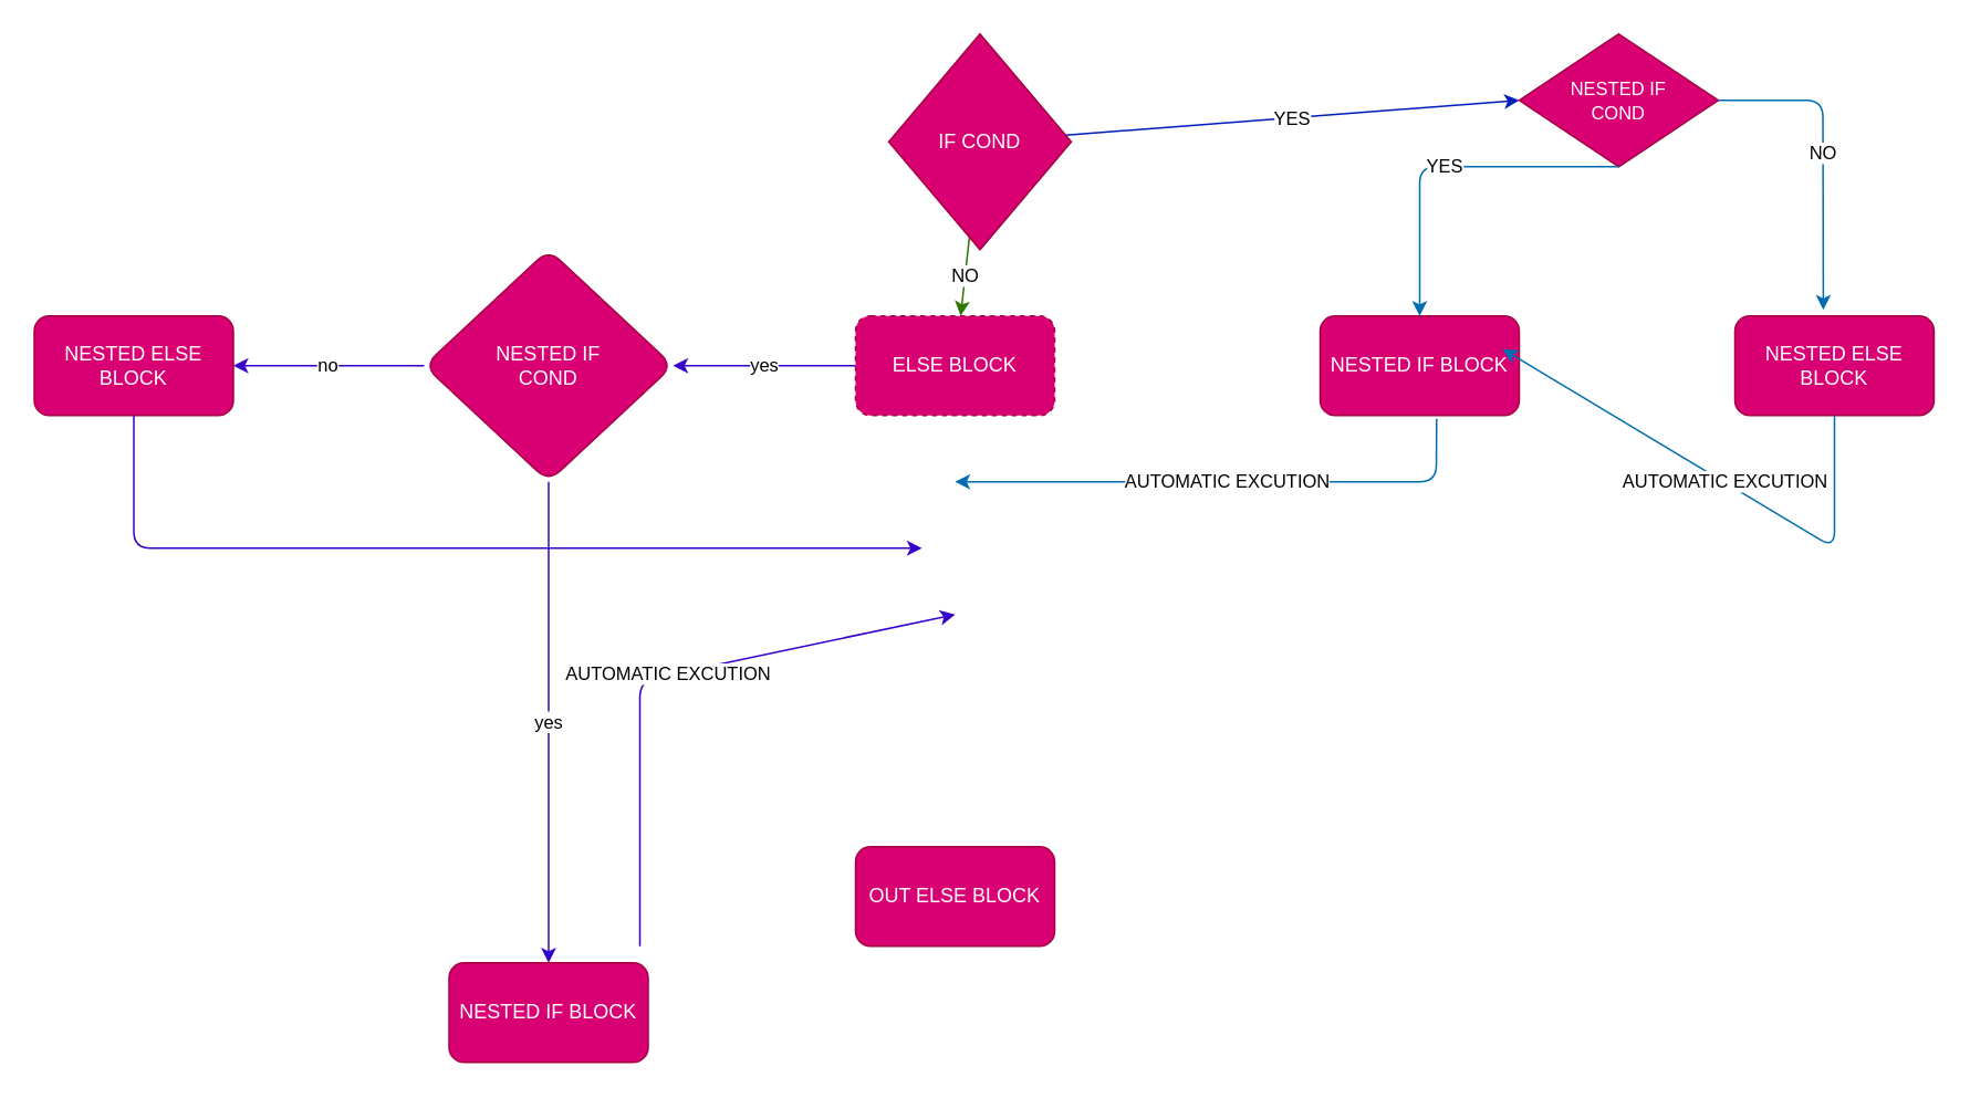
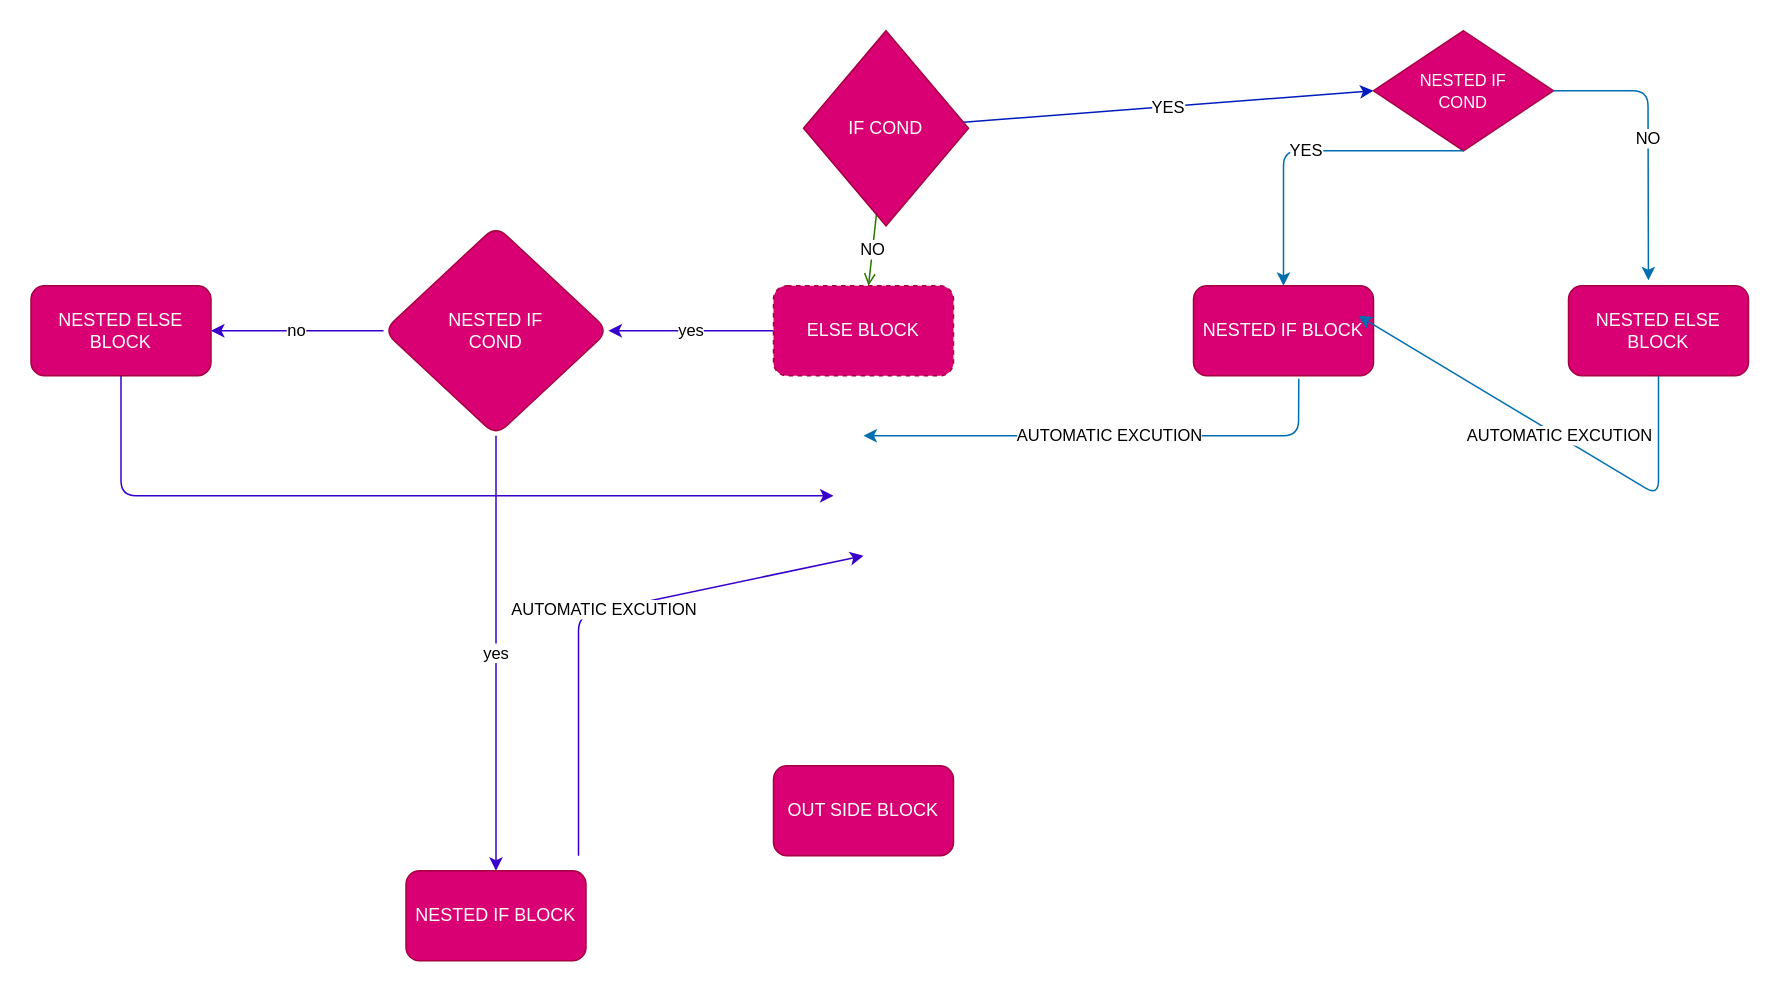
  <mxCell id="0" />
  <mxCell id="1" parent="0" />
  <mxCell id="2" value="YES" style="edgeStyle=none;html=1;fillColor=#0050ef;strokeColor=#001DBC;" parent="1" source="4" edge="1"><mxGeometry relative="1" as="geometry"><mxPoint x="915" y="60" as="targetPoint" /></mxGeometry></mxCell>
- <mxCell id="3" value="NO" style="edgeStyle=none;html=1;fillColor=#60a917;strokeColor=#2D7600;" parent="1" source="4" target="7" edge="1"><mxGeometry relative="1" as="geometry" /></mxCell>
+ <mxCell id="3" value="NO" style="edgeStyle=none;html=1;fillColor=#60a917;strokeColor=#2D7600;endArrow=open;" parent="1" source="4" target="7" edge="1"><mxGeometry relative="1" as="geometry" /></mxCell>
  <mxCell id="4" value="IF COND" style="rhombus;whiteSpace=wrap;html=1;fillColor=#d80073;fontColor=#ffffff;strokeColor=#A50040;gradientColor=none;" parent="1" vertex="1"><mxGeometry x="535" y="20" width="110" height="130" as="geometry" /></mxCell>
  <mxCell id="5" value="&lt;font style=&quot;font-size: 11px&quot;&gt;NESTED IF&lt;br&gt;COND&lt;br&gt;&lt;/font&gt;" style="rhombus;whiteSpace=wrap;html=1;fillColor=#d80073;fontColor=#ffffff;strokeColor=#A50040;gradientColor=none;" parent="1" vertex="1"><mxGeometry x="915" y="20" width="120" height="80" as="geometry" /></mxCell>
  <mxCell id="6" value="yes" style="edgeStyle=none;html=1;fontSize=11;fillColor=#6a00ff;strokeColor=#3700CC;" parent="1" source="7" target="17" edge="1"><mxGeometry relative="1" as="geometry" /></mxCell>
  <mxCell id="7" value="ELSE BLOCK" style="rounded=1;whiteSpace=wrap;html=1;fillColor=#d80073;fontColor=#ffffff;strokeColor=#A50040;gradientColor=none;dashed=1;" parent="1" vertex="1"><mxGeometry x="515" y="190" width="120" height="60" as="geometry" /></mxCell>
  <mxCell id="8" value="NESTED IF BLOCK" style="rounded=1;whiteSpace=wrap;html=1;fillColor=#d80073;fontColor=#ffffff;strokeColor=#A50040;gradientColor=none;" parent="1" vertex="1"><mxGeometry x="795" y="190" width="120" height="60" as="geometry" /></mxCell>
  <mxCell id="9" value="NESTED ELSE BLOCK" style="rounded=1;whiteSpace=wrap;html=1;fillColor=#d80073;fontColor=#ffffff;strokeColor=#A50040;gradientColor=none;" parent="1" vertex="1"><mxGeometry x="1045" y="190" width="120" height="60" as="geometry" /></mxCell>
- <mxCell id="10" value="OUT ELSE BLOCK" style="rounded=1;whiteSpace=wrap;html=1;fillColor=#d80073;fontColor=#ffffff;strokeColor=#A50040;gradientColor=none;" parent="1" vertex="1"><mxGeometry x="515" y="510" width="120" height="60" as="geometry" /></mxCell>
+ <mxCell id="10" value="OUT SIDE BLOCK" style="rounded=1;whiteSpace=wrap;html=1;fillColor=#d80073;fontColor=#ffffff;strokeColor=#A50040;gradientColor=none;" parent="1" vertex="1"><mxGeometry x="515" y="510" width="120" height="60" as="geometry" /></mxCell>
  <mxCell id="11" value="NO" style="endArrow=classic;html=1;entryX=0.444;entryY=-0.061;entryDx=0;entryDy=0;entryPerimeter=0;exitX=1;exitY=0.5;exitDx=0;exitDy=0;fillColor=#1ba1e2;strokeColor=#006EAF;" parent="1" source="5" target="9" edge="1"><mxGeometry width="50" height="50" relative="1" as="geometry"><mxPoint x="855" y="260" as="sourcePoint" /><mxPoint x="905" y="210" as="targetPoint" /><Array as="points"><mxPoint x="1098" y="60" /></Array></mxGeometry></mxCell>
  <mxCell id="12" value="YES" style="endArrow=classic;html=1;exitX=0.5;exitY=1;exitDx=0;exitDy=0;entryX=0.5;entryY=0;entryDx=0;entryDy=0;fillColor=#1ba1e2;strokeColor=#006EAF;" parent="1" source="5" target="8" edge="1"><mxGeometry width="50" height="50" relative="1" as="geometry"><mxPoint x="855" y="260" as="sourcePoint" /><mxPoint x="855" y="100" as="targetPoint" /><Array as="points"><mxPoint x="855" y="100" /></Array></mxGeometry></mxCell>
  <mxCell id="13" value="AUTOMATIC EXCUTION" style="endArrow=classic;html=1;exitX=0.585;exitY=1.034;exitDx=0;exitDy=0;exitPerimeter=0;fillColor=#1ba1e2;strokeColor=#006EAF;" parent="1" source="8" edge="1"><mxGeometry width="50" height="50" relative="1" as="geometry"><mxPoint x="855" y="260" as="sourcePoint" /><mxPoint x="575" y="290" as="targetPoint" /><Array as="points"><mxPoint x="865" y="290" /><mxPoint x="605" y="290" /></Array></mxGeometry></mxCell>
  <mxCell id="14" value="AUTOMATIC EXCUTION" style="endArrow=classic;html=1;exitX=0.5;exitY=1;exitDx=0;exitDy=0;entryX=0.5;entryY=0.308;entryDx=0;entryDy=0;entryPerimeter=0;fillColor=#1ba1e2;strokeColor=#006EAF;" parent="1" source="9" edge="1"><mxGeometry width="50" height="50" relative="1" as="geometry"><mxPoint x="855" y="260" as="sourcePoint" /><mxPoint x="905" y="210" as="targetPoint" /><Array as="points"><mxPoint x="1105" y="330" /></Array></mxGeometry></mxCell>
  <mxCell id="15" value="yes" style="edgeStyle=none;html=1;fontSize=11;fillColor=#6a00ff;strokeColor=#3700CC;" parent="1" source="17" target="18" edge="1"><mxGeometry relative="1" as="geometry" /></mxCell>
  <mxCell id="16" value="no" style="edgeStyle=none;html=1;fontSize=11;fillColor=#6a00ff;strokeColor=#3700CC;" parent="1" source="17" target="19" edge="1"><mxGeometry relative="1" as="geometry" /></mxCell>
  <mxCell id="17" value="NESTED IF&lt;br&gt;COND" style="rhombus;whiteSpace=wrap;html=1;fillColor=#d80073;strokeColor=#A50040;fontColor=#ffffff;rounded=1;gradientColor=none;" parent="1" vertex="1"><mxGeometry x="255" y="150" width="150" height="140" as="geometry" /></mxCell>
  <mxCell id="18" value="NESTED IF BLOCK" style="rounded=1;whiteSpace=wrap;html=1;fillColor=#d80073;strokeColor=#A50040;fontColor=#ffffff;gradientColor=none;" parent="1" vertex="1"><mxGeometry x="270" y="580" width="120" height="60" as="geometry" /></mxCell>
  <mxCell id="19" value="NESTED ELSE BLOCK" style="rounded=1;whiteSpace=wrap;html=1;fillColor=#d80073;strokeColor=#A50040;fontColor=#ffffff;gradientColor=none;" parent="1" vertex="1"><mxGeometry x="20" y="190" width="120" height="60" as="geometry" /></mxCell>
  <mxCell id="20" value="" style="endArrow=classic;html=1;fontSize=11;exitX=0.5;exitY=1;exitDx=0;exitDy=0;entryX=2.205;entryY=0.307;entryDx=0;entryDy=0;entryPerimeter=0;fillColor=#6a00ff;strokeColor=#3700CC;" parent="1" source="19" edge="1"><mxGeometry width="50" height="50" relative="1" as="geometry"><mxPoint x="305" y="510" as="sourcePoint" /><mxPoint x="555" y="330" as="targetPoint" /><Array as="points"><mxPoint x="80" y="330" /></Array></mxGeometry></mxCell>
  <mxCell id="21" value="AUTOMATIC EXCUTION" style="endArrow=classic;html=1;fontSize=11;entryX=0;entryY=0.615;entryDx=0;entryDy=0;entryPerimeter=0;fillColor=#6a00ff;strokeColor=#3700CC;" parent="1" edge="1"><mxGeometry width="50" height="50" relative="1" as="geometry"><mxPoint x="385" y="570" as="sourcePoint" /><mxPoint x="575" y="370" as="targetPoint" /><Array as="points"><mxPoint x="385" y="410" /></Array></mxGeometry></mxCell>
